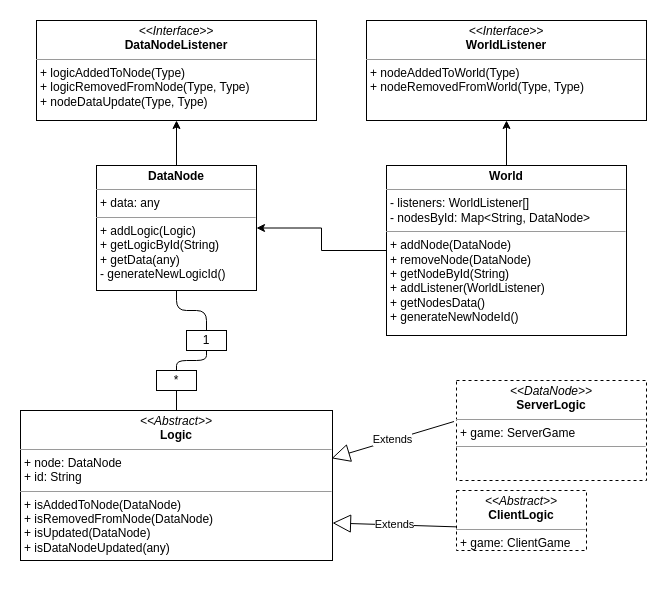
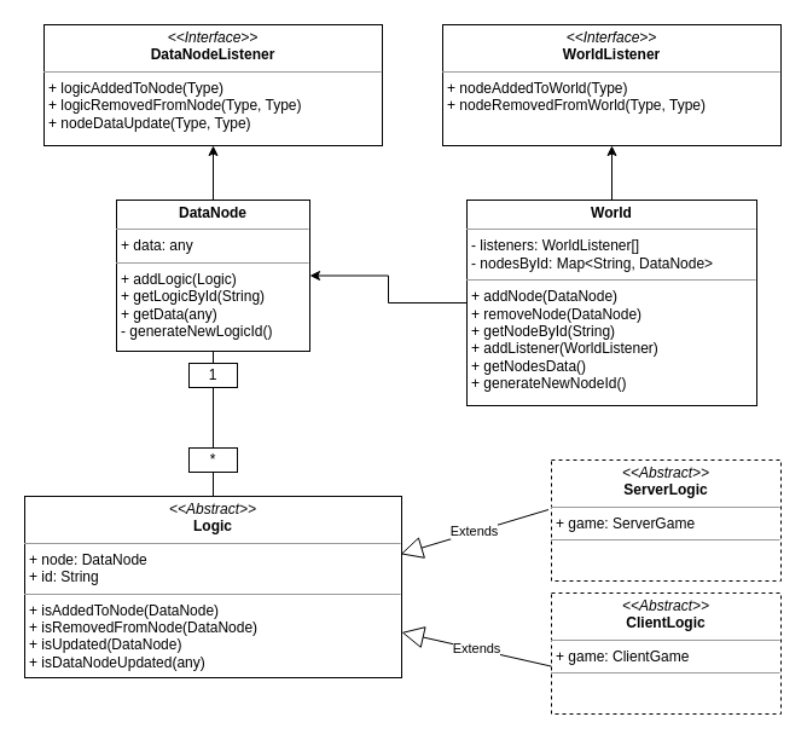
  <mxCell id="0" />
  <mxCell id="1" parent="0" />
  <mxCell id="2" value="&lt;p style=&quot;margin: 0px ; margin-top: 4px ; text-align: center&quot;&gt;&lt;i&gt;&amp;lt;&amp;lt;Interface&amp;gt;&amp;gt;&lt;/i&gt;&lt;br&gt;&lt;b&gt;DataNodeListener&lt;/b&gt;&lt;/p&gt;&lt;hr size=&quot;1&quot;&gt;&lt;p style=&quot;margin: 0px ; margin-left: 4px&quot;&gt;+ logicAddedToNode(Type)&lt;br&gt;+ logicRemovedFromNode(Type, Type)&lt;/p&gt;&lt;p style=&quot;margin: 0px ; margin-left: 4px&quot;&gt;+ nodeDataUpdate(Type, Type)&lt;br&gt;&lt;/p&gt;" style="verticalAlign=top;align=left;overflow=fill;fontSize=12;fontFamily=Helvetica;html=1;" parent="1" vertex="1"><mxGeometry x="36" y="20" width="280" height="100" as="geometry" /></mxCell>
  <mxCell id="3" value="&lt;p style=&quot;margin: 0px ; margin-top: 4px ; text-align: center&quot;&gt;&lt;i&gt;&amp;lt;&amp;lt;Interface&amp;gt;&amp;gt;&lt;/i&gt;&lt;br&gt;&lt;b&gt;WorldListener&lt;/b&gt;&lt;/p&gt;&lt;hr size=&quot;1&quot;&gt;&lt;p style=&quot;margin: 0px ; margin-left: 4px&quot;&gt;+ nodeAddedToWorld(Type)&lt;br&gt;+ nodeRemovedFromWorld(Type, Type)&lt;/p&gt;" style="verticalAlign=top;align=left;overflow=fill;fontSize=12;fontFamily=Helvetica;html=1;" parent="1" vertex="1"><mxGeometry x="366" y="20" width="280" height="100" as="geometry" /></mxCell>
  <mxCell id="4" value="&lt;p style=&quot;margin: 0px ; margin-top: 4px ; text-align: center&quot;&gt;&lt;i&gt;&amp;lt;&amp;lt;Abstract&amp;gt;&amp;gt;&lt;/i&gt;&lt;br&gt;&lt;b&gt;Logic&lt;/b&gt;&lt;/p&gt;&lt;hr size=&quot;1&quot;&gt;&lt;p style=&quot;margin: 0px ; margin-left: 4px&quot;&gt;+ node: DataNode&lt;br&gt;+ id: String&lt;/p&gt;&lt;hr size=&quot;1&quot;&gt;&lt;p style=&quot;margin: 0px ; margin-left: 4px&quot;&gt;+ isAddedToNode(DataNode)&lt;br&gt;+ isRemovedFromNode(DataNode)&lt;/p&gt;&lt;p style=&quot;margin: 0px ; margin-left: 4px&quot;&gt;+ isUpdated(DataNode)&lt;/p&gt;&lt;p style=&quot;margin: 0px ; margin-left: 4px&quot;&gt;+ isDataNodeUpdated(any)&lt;/p&gt;" style="verticalAlign=top;align=left;overflow=fill;fontSize=12;fontFamily=Helvetica;html=1;" parent="1" vertex="1"><mxGeometry x="20" y="410" width="312" height="150" as="geometry" /></mxCell>
  <mxCell id="5" style="edgeStyle=orthogonalEdgeStyle;rounded=0;orthogonalLoop=1;jettySize=auto;html=1;entryX=0.5;entryY=1;entryDx=0;entryDy=0;" parent="1" source="7" target="3" edge="1"><mxGeometry relative="1" as="geometry" /></mxCell>
  <mxCell id="6" style="edgeStyle=orthogonalEdgeStyle;rounded=0;orthogonalLoop=1;jettySize=auto;html=1;" parent="1" source="7" target="9" edge="1"><mxGeometry relative="1" as="geometry" /></mxCell>
  <mxCell id="7" value="&lt;p style=&quot;margin: 0px ; margin-top: 4px ; text-align: center&quot;&gt;&lt;b&gt;World&lt;/b&gt;&lt;/p&gt;&lt;hr size=&quot;1&quot;&gt;&lt;p style=&quot;margin: 0px ; margin-left: 4px&quot;&gt;- listeners: WorldListener[]&lt;/p&gt;&lt;p style=&quot;margin: 0px ; margin-left: 4px&quot;&gt;- nodesById: Map&amp;lt;String, DataNode&amp;gt;&lt;/p&gt;&lt;hr size=&quot;1&quot;&gt;&lt;p style=&quot;margin: 0px ; margin-left: 4px&quot;&gt;+ addNode(DataNode)&lt;/p&gt;&lt;p style=&quot;margin: 0px ; margin-left: 4px&quot;&gt;+ removeNode(DataNode)&lt;br&gt;&lt;/p&gt;&lt;p style=&quot;margin: 0px ; margin-left: 4px&quot;&gt;+ getNodeById(String)&lt;br&gt;&lt;/p&gt;&lt;p style=&quot;margin: 0px ; margin-left: 4px&quot;&gt;+ addListener(WorldListener)&lt;/p&gt;&lt;p style=&quot;margin: 0px ; margin-left: 4px&quot;&gt;+ getNodesData()&lt;/p&gt;&lt;p style=&quot;margin: 0px ; margin-left: 4px&quot;&gt;+ generateNewNodeId()&lt;/p&gt;" style="verticalAlign=top;align=left;overflow=fill;fontSize=12;fontFamily=Helvetica;html=1;" parent="1" vertex="1"><mxGeometry x="386" y="165" width="240" height="170" as="geometry" /></mxCell>
  <mxCell id="8" style="edgeStyle=orthogonalEdgeStyle;rounded=0;orthogonalLoop=1;jettySize=auto;html=1;" parent="1" source="9" target="2" edge="1"><mxGeometry relative="1" as="geometry" /></mxCell>
  <mxCell id="9" value="&lt;p style=&quot;margin: 0px ; margin-top: 4px ; text-align: center&quot;&gt;&lt;b&gt;DataNode&lt;/b&gt;&lt;/p&gt;&lt;hr size=&quot;1&quot;&gt;&lt;p style=&quot;margin: 0px ; margin-left: 4px&quot;&gt;+ data: any&lt;/p&gt;&lt;hr size=&quot;1&quot;&gt;&lt;p style=&quot;margin: 0px ; margin-left: 4px&quot;&gt;+ addLogic(Logic)&lt;br style=&quot;padding: 0px ; margin: 0px&quot;&gt;+ getLogicById(String)&lt;/p&gt;&lt;p style=&quot;margin: 0px ; margin-left: 4px&quot;&gt;+ getData(any)&lt;br style=&quot;padding: 0px ; margin: 0px&quot;&gt;- generateNewLogicId()&lt;/p&gt;&lt;div style=&quot;padding: 0px ; margin: 0px&quot;&gt;&lt;br style=&quot;padding: 0px ; margin: 0px&quot;&gt;&lt;/div&gt;" style="verticalAlign=top;align=left;overflow=fill;fontSize=12;fontFamily=Helvetica;html=1;strokeWidth=1;fillColor=#ffffff;" parent="1" vertex="1"><mxGeometry x="96" y="165" width="160" height="125" as="geometry" /></mxCell>
  <mxCell id="10" value="" style="endArrow=none;html=1;edgeStyle=orthogonalEdgeStyle;exitX=0.5;exitY=1;exitDx=0;exitDy=0;entryX=0.5;entryY=0;entryDx=0;entryDy=0;" parent="1" source="15" target="4" edge="1"><mxGeometry relative="1" as="geometry"><mxPoint x="36" y="680" as="sourcePoint" /><mxPoint x="196" y="680" as="targetPoint" /></mxGeometry></mxCell>
  <mxCell id="11" value="" style="resizable=0;html=1;align=right;verticalAlign=bottom;labelBackgroundColor=#ffffff;fontSize=10;" parent="10" connectable="0" vertex="1"><mxGeometry x="1" relative="1" as="geometry" /></mxCell>
- <mxCell id="12" value="1" style="text;html=1;strokeColor=#000000;fillColor=none;align=center;verticalAlign=middle;whiteSpace=wrap;rounded=0;" parent="1" vertex="1"><mxGeometry x="186" y="330" width="40" height="20" as="geometry" /></mxCell>
+ <mxCell id="12" value="1" style="text;html=1;strokeColor=#000000;fillColor=none;align=center;verticalAlign=middle;whiteSpace=wrap;rounded=0;" parent="1" vertex="1"><mxGeometry x="156" y="300" width="40" height="20" as="geometry" /></mxCell>
  <mxCell id="13" value="" style="endArrow=none;html=1;edgeStyle=orthogonalEdgeStyle;exitX=0.5;exitY=1;exitDx=0;exitDy=0;entryX=0.5;entryY=0;entryDx=0;entryDy=0;" parent="1" source="9" target="12" edge="1"><mxGeometry relative="1" as="geometry"><mxPoint x="263" y="420" as="sourcePoint" /><mxPoint x="302" y="530" as="targetPoint" /></mxGeometry></mxCell>
  <mxCell id="14" value="" style="resizable=0;html=1;align=right;verticalAlign=bottom;labelBackgroundColor=#ffffff;fontSize=10;" parent="13" connectable="0" vertex="1"><mxGeometry x="1" relative="1" as="geometry" /></mxCell>
  <mxCell id="15" value="*" style="text;html=1;strokeColor=#000000;fillColor=none;align=center;verticalAlign=middle;whiteSpace=wrap;rounded=0;" parent="1" vertex="1"><mxGeometry x="156" y="370" width="40" height="20" as="geometry" /></mxCell>
  <mxCell id="16" value="" style="endArrow=none;html=1;edgeStyle=orthogonalEdgeStyle;exitX=0.5;exitY=1;exitDx=0;exitDy=0;entryX=0.5;entryY=0;entryDx=0;entryDy=0;" parent="1" source="12" target="15" edge="1"><mxGeometry relative="1" as="geometry"><mxPoint x="263" y="450" as="sourcePoint" /><mxPoint x="292" y="670" as="targetPoint" /></mxGeometry></mxCell>
  <mxCell id="17" value="" style="resizable=0;html=1;align=right;verticalAlign=bottom;labelBackgroundColor=#ffffff;fontSize=10;" parent="16" connectable="0" vertex="1"><mxGeometry x="1" relative="1" as="geometry" /></mxCell>
- <mxCell id="18" value="&lt;p style=&quot;margin: 0px ; margin-top: 4px ; text-align: center&quot;&gt;&lt;i&gt;&amp;lt;&amp;lt;Abstract&amp;gt;&amp;gt;&lt;/i&gt;&lt;br&gt;&lt;b&gt;ClientLogic&lt;/b&gt;&lt;/p&gt;&lt;hr size=&quot;1&quot;&gt;&lt;p style=&quot;margin: 0px ; margin-left: 4px&quot;&gt;+ game: ClientGame&lt;br&gt;&lt;/p&gt;&lt;hr size=&quot;1&quot;&gt;&lt;p style=&quot;margin: 0px ; margin-left: 4px&quot;&gt;&lt;br&gt;&lt;/p&gt;" style="verticalAlign=top;align=left;overflow=fill;fontSize=12;fontFamily=Helvetica;html=1;strokeColor=#000000;strokeWidth=1;fillColor=#ffffff;dashed=1;" parent="1" vertex="1"><mxGeometry x="456" y="490" width="130" height="60" as="geometry" /></mxCell>
- <mxCell id="19" value="&lt;p style=&quot;margin: 0px ; margin-top: 4px ; text-align: center&quot;&gt;&lt;i&gt;&amp;lt;&amp;lt;DataNode&amp;gt;&amp;gt;&lt;/i&gt;&lt;br&gt;&lt;b&gt;ServerLogic&lt;/b&gt;&lt;/p&gt;&lt;hr size=&quot;1&quot;&gt;&lt;p style=&quot;margin: 0px ; margin-left: 4px&quot;&gt;+ game: ServerGame&lt;br&gt;&lt;/p&gt;&lt;hr size=&quot;1&quot;&gt;&lt;p style=&quot;margin: 0px ; margin-left: 4px&quot;&gt;&lt;br&gt;&lt;/p&gt;" style="verticalAlign=top;align=left;overflow=fill;fontSize=12;fontFamily=Helvetica;html=1;strokeColor=#000000;strokeWidth=1;fillColor=#ffffff;dashed=1;" parent="1" vertex="1"><mxGeometry x="456" y="380" width="190" height="100" as="geometry" /></mxCell>
+ <mxCell id="18" value="&lt;p style=&quot;margin: 0px ; margin-top: 4px ; text-align: center&quot;&gt;&lt;i&gt;&amp;lt;&amp;lt;Abstract&amp;gt;&amp;gt;&lt;/i&gt;&lt;br&gt;&lt;b&gt;ClientLogic&lt;/b&gt;&lt;/p&gt;&lt;hr size=&quot;1&quot;&gt;&lt;p style=&quot;margin: 0px ; margin-left: 4px&quot;&gt;+ game: ClientGame&lt;br&gt;&lt;/p&gt;&lt;hr size=&quot;1&quot;&gt;&lt;p style=&quot;margin: 0px ; margin-left: 4px&quot;&gt;&lt;br&gt;&lt;/p&gt;" style="verticalAlign=top;align=left;overflow=fill;fontSize=12;fontFamily=Helvetica;html=1;strokeColor=#000000;strokeWidth=1;fillColor=#ffffff;dashed=1;" parent="1" vertex="1"><mxGeometry x="456" y="490" width="190" height="100" as="geometry" /></mxCell>
+ <mxCell id="19" value="&lt;p style=&quot;margin: 0px ; margin-top: 4px ; text-align: center&quot;&gt;&lt;i&gt;&amp;lt;&amp;lt;Abstract&amp;gt;&amp;gt;&lt;/i&gt;&lt;br&gt;&lt;b&gt;ServerLogic&lt;/b&gt;&lt;/p&gt;&lt;hr size=&quot;1&quot;&gt;&lt;p style=&quot;margin: 0px ; margin-left: 4px&quot;&gt;+ game: ServerGame&lt;br&gt;&lt;/p&gt;&lt;hr size=&quot;1&quot;&gt;&lt;p style=&quot;margin: 0px ; margin-left: 4px&quot;&gt;&lt;br&gt;&lt;/p&gt;" style="verticalAlign=top;align=left;overflow=fill;fontSize=12;fontFamily=Helvetica;html=1;strokeColor=#000000;strokeWidth=1;fillColor=#ffffff;dashed=1;" parent="1" vertex="1"><mxGeometry x="456" y="380" width="190" height="100" as="geometry" /></mxCell>
  <mxCell id="20" value="Extends" style="endArrow=block;endSize=16;endFill=0;html=1;exitX=0;exitY=0.606;exitDx=0;exitDy=0;exitPerimeter=0;entryX=1;entryY=0.75;entryDx=0;entryDy=0;" parent="1" source="18" target="4" edge="1"><mxGeometry width="160" relative="1" as="geometry"><mxPoint x="36" y="840" as="sourcePoint" /><mxPoint x="148" y="590" as="targetPoint" /></mxGeometry></mxCell>
  <mxCell id="21" value="Extends" style="endArrow=block;endSize=16;endFill=0;html=1;entryX=0.997;entryY=0.319;entryDx=0;entryDy=0;exitX=-0.013;exitY=0.41;exitDx=0;exitDy=0;entryPerimeter=0;exitPerimeter=0;" parent="1" source="19" target="4" edge="1"><mxGeometry width="160" relative="1" as="geometry"><mxPoint x="36" y="840" as="sourcePoint" /><mxPoint x="196" y="840" as="targetPoint" /></mxGeometry></mxCell>
